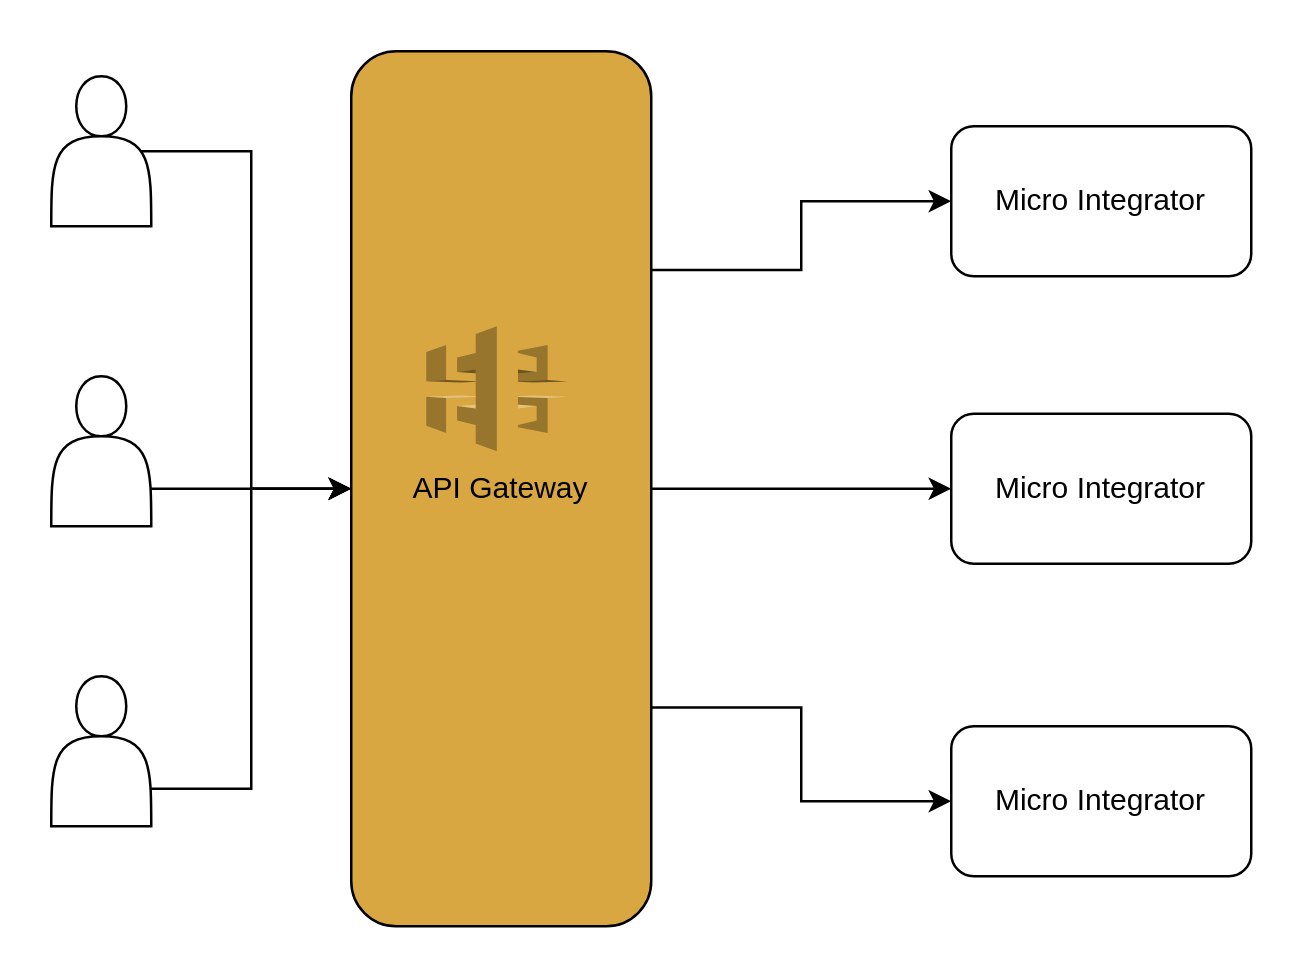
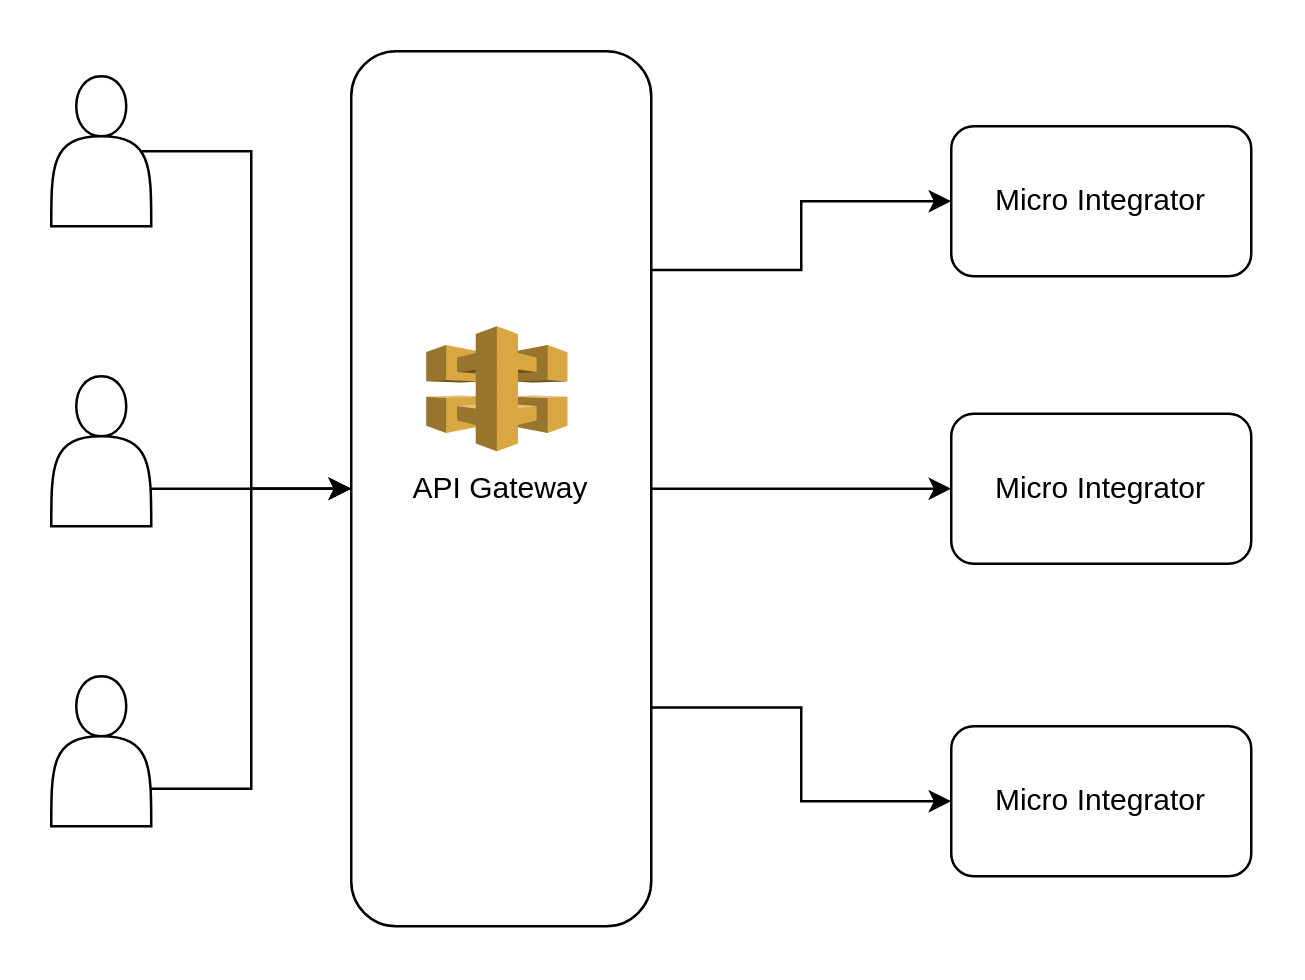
  <mxCell id="0" />
  <mxCell id="1" parent="0" />
  <mxCell id="2" style="edgeStyle=orthogonalEdgeStyle;rounded=0;orthogonalLoop=1;jettySize=auto;html=1;exitX=0.9;exitY=0.5;exitDx=0;exitDy=0;exitPerimeter=0;entryX=0;entryY=0.5;entryDx=0;entryDy=0;" edge="1" parent="1" source="3" target="11"><mxGeometry relative="1" as="geometry" /></mxCell>
  <mxCell id="3" value="" style="shape=actor;whiteSpace=wrap;html=1;" vertex="1" parent="1"><mxGeometry x="20" y="30" width="40" height="60" as="geometry" /></mxCell>
  <mxCell id="4" style="edgeStyle=orthogonalEdgeStyle;rounded=0;orthogonalLoop=1;jettySize=auto;html=1;exitX=1;exitY=0.75;exitDx=0;exitDy=0;" edge="1" parent="1" source="5"><mxGeometry relative="1" as="geometry"><mxPoint x="140" y="195" as="targetPoint" /></mxGeometry></mxCell>
  <mxCell id="5" value="" style="shape=actor;whiteSpace=wrap;html=1;" vertex="1" parent="1"><mxGeometry x="20" y="150" width="40" height="60" as="geometry" /></mxCell>
  <mxCell id="6" style="edgeStyle=orthogonalEdgeStyle;rounded=0;orthogonalLoop=1;jettySize=auto;html=1;exitX=1;exitY=0.75;exitDx=0;exitDy=0;entryX=0;entryY=0.5;entryDx=0;entryDy=0;" edge="1" parent="1" source="7" target="11"><mxGeometry relative="1" as="geometry" /></mxCell>
  <mxCell id="7" value="" style="shape=actor;whiteSpace=wrap;html=1;" vertex="1" parent="1"><mxGeometry x="20" y="270" width="40" height="60" as="geometry" /></mxCell>
  <mxCell id="8" style="edgeStyle=orthogonalEdgeStyle;rounded=0;orthogonalLoop=1;jettySize=auto;html=1;exitX=1;exitY=0.25;exitDx=0;exitDy=0;entryX=0;entryY=0.5;entryDx=0;entryDy=0;" edge="1" parent="1" source="11" target="13"><mxGeometry relative="1" as="geometry" /></mxCell>
  <mxCell id="9" style="edgeStyle=orthogonalEdgeStyle;rounded=0;orthogonalLoop=1;jettySize=auto;html=1;exitX=1;exitY=0.5;exitDx=0;exitDy=0;entryX=0;entryY=0.5;entryDx=0;entryDy=0;" edge="1" parent="1" source="11" target="14"><mxGeometry relative="1" as="geometry" /></mxCell>
  <mxCell id="10" style="edgeStyle=orthogonalEdgeStyle;rounded=0;orthogonalLoop=1;jettySize=auto;html=1;exitX=1;exitY=0.75;exitDx=0;exitDy=0;entryX=0;entryY=0.5;entryDx=0;entryDy=0;" edge="1" parent="1" source="11" target="15"><mxGeometry relative="1" as="geometry"><mxPoint x="340" y="330" as="targetPoint" /></mxGeometry></mxCell>
- <mxCell id="11" value="API Gateway" style="rounded=1;whiteSpace=wrap;html=1;fillColor=#d9a741;" vertex="1" parent="1"><mxGeometry x="140" y="20" width="120" height="350" as="geometry" /></mxCell>
+ <mxCell id="11" value="API Gateway" style="rounded=1;whiteSpace=wrap;html=1;" vertex="1" parent="1"><mxGeometry x="140" y="20" width="120" height="350" as="geometry" /></mxCell>
  <mxCell id="12" value="" style="outlineConnect=0;dashed=0;verticalLabelPosition=bottom;verticalAlign=top;align=center;html=1;shape=mxgraph.aws3.api_gateway;fillColor=#D9A741;gradientColor=none;" vertex="1" parent="1"><mxGeometry x="170" y="130" width="56.5" height="50" as="geometry" /></mxCell>
  <mxCell id="13" value="Micro Integrator" style="rounded=1;whiteSpace=wrap;html=1;" vertex="1" parent="1"><mxGeometry x="380" y="50" width="120" height="60" as="geometry" /></mxCell>
  <mxCell id="14" value="Micro Integrator" style="rounded=1;whiteSpace=wrap;html=1;" vertex="1" parent="1"><mxGeometry x="380" y="165" width="120" height="60" as="geometry" /></mxCell>
  <mxCell id="15" value="Micro Integrator" style="rounded=1;whiteSpace=wrap;html=1;" vertex="1" parent="1"><mxGeometry x="380" y="290" width="120" height="60" as="geometry" /></mxCell>
